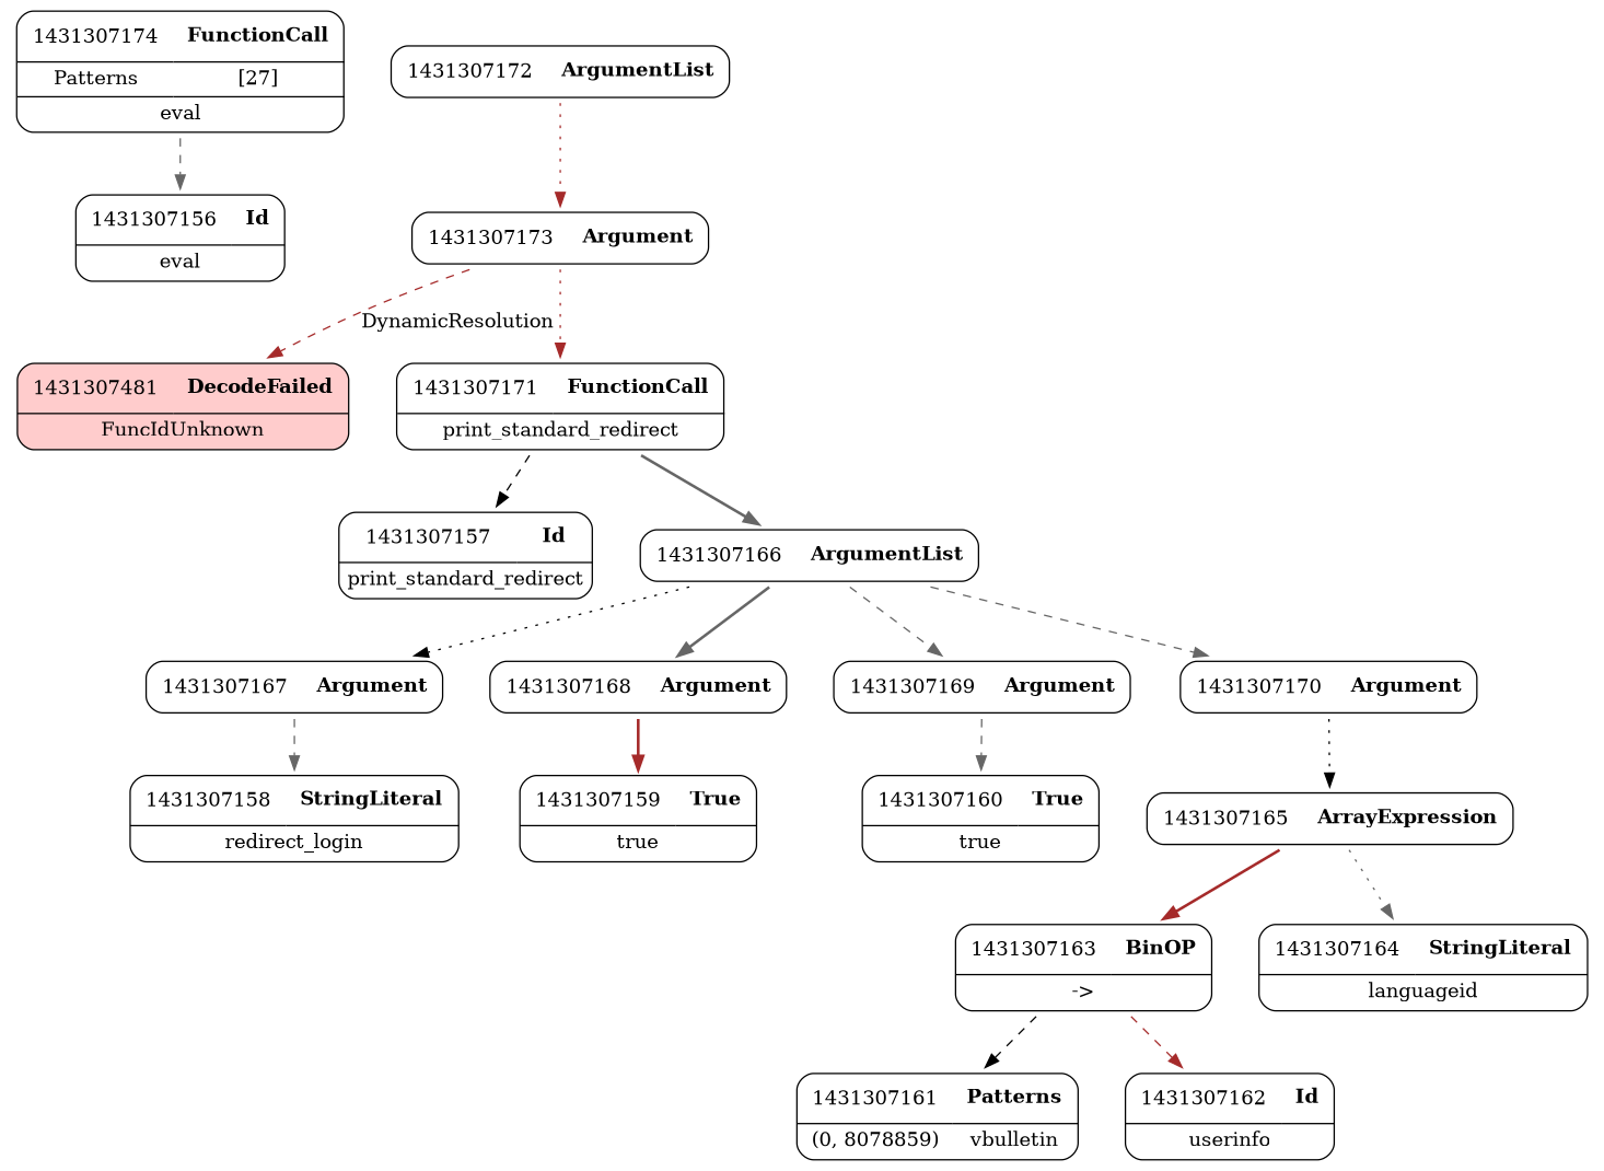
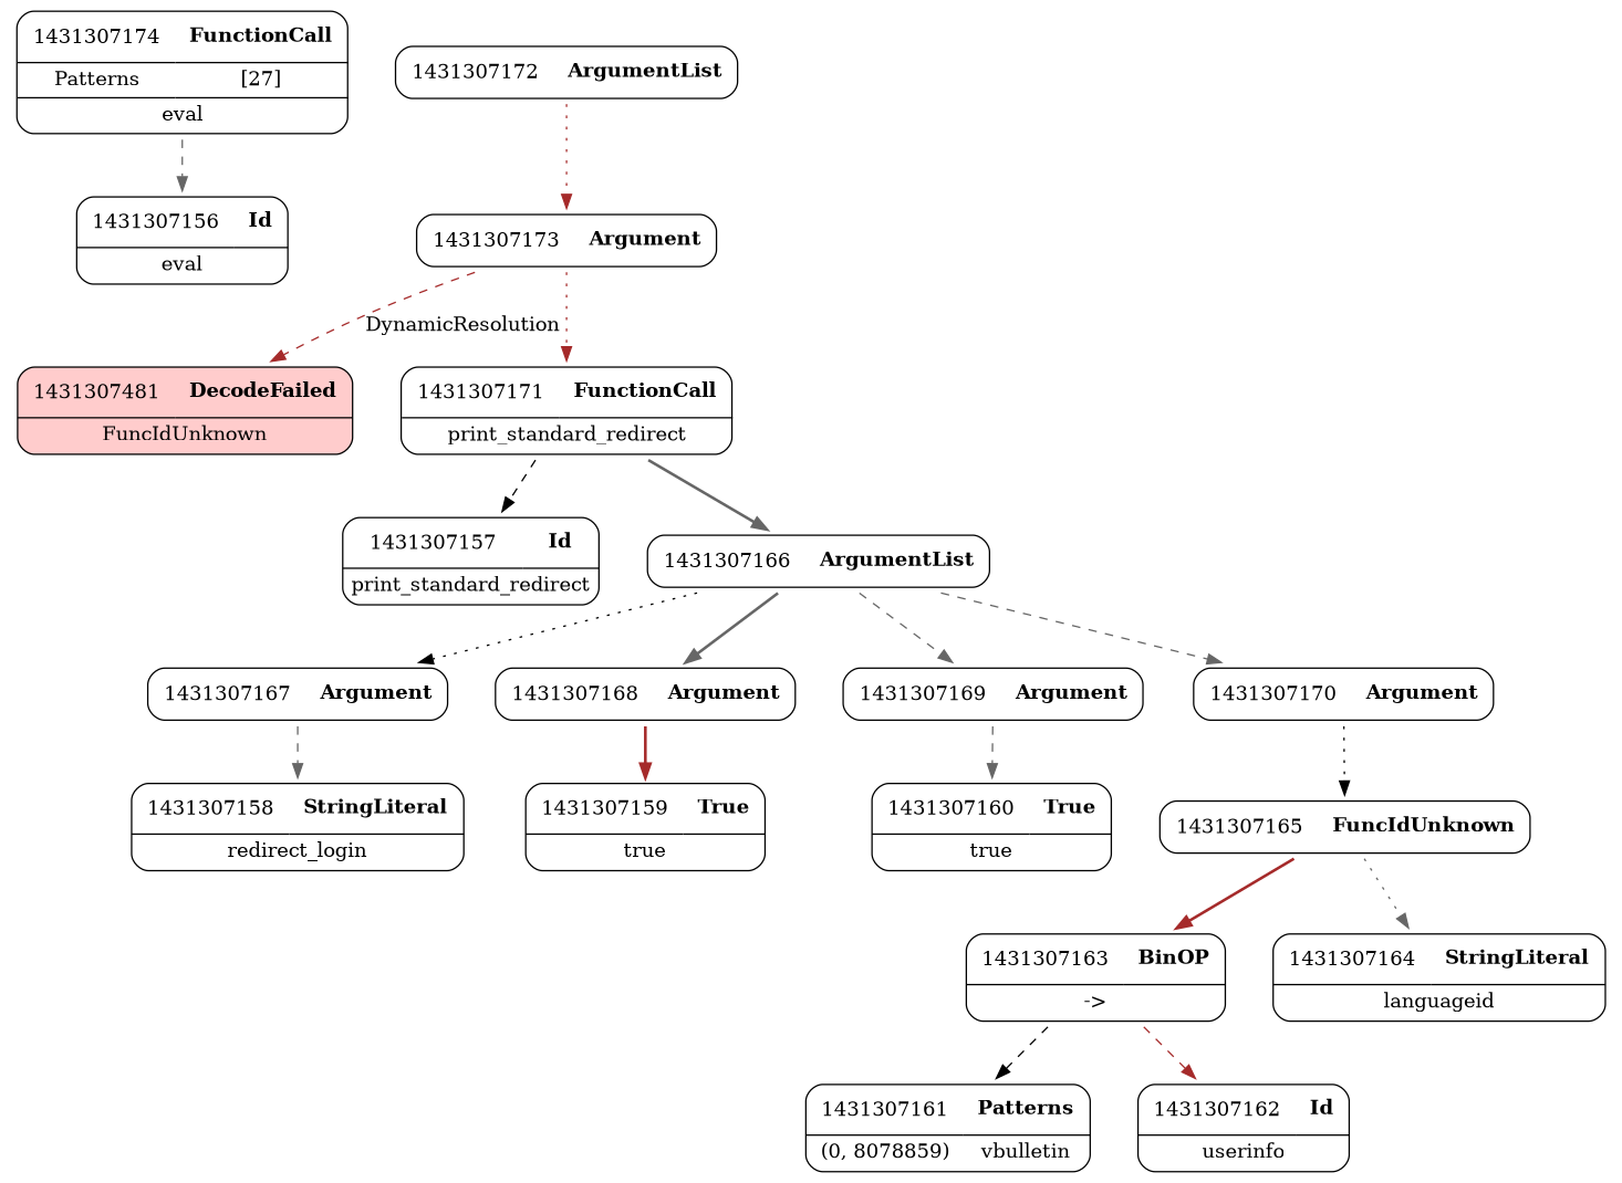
  digraph {
    node [shape=none]
    edge [color=gray40 style=dashed weight=2]
    n1 [label=<<TABLE border='1' cellspacing='0' cellpadding='10' style='rounded' ><TR><TD border='0'>1431307156</TD><TD border='0'><B>Id</B></TD></TR><HR/><TR><TD border='0' cellpadding='5' colspan='2'>eval</TD></TR></TABLE>>]
    n2 [label=<<TABLE border='1' cellspacing='0' cellpadding='10' style='rounded' ><TR><TD border='0'>1431307157</TD><TD border='0'><B>Id</B></TD></TR><HR/><TR><TD border='0' cellpadding='5' colspan='2'>print_standard_redirect</TD></TR></TABLE>>]
    n3 [label=<<TABLE border='1' cellspacing='0' cellpadding='10' style='rounded' ><TR><TD border='0'>1431307158</TD><TD border='0'><B>StringLiteral</B></TD></TR><HR/><TR><TD border='0' cellpadding='5' colspan='2'>redirect_login</TD></TR></TABLE>>]
    n4 [label=<<TABLE border='1' cellspacing='0' cellpadding='10' style='rounded' ><TR><TD border='0'>1431307159</TD><TD border='0'><B>True</B></TD></TR><HR/><TR><TD border='0' cellpadding='5' colspan='2'>true</TD></TR></TABLE>>]
    n5 [label=<<TABLE border='1' cellspacing='0' cellpadding='10' style='rounded' ><TR><TD border='0'>1431307160</TD><TD border='0'><B>True</B></TD></TR><HR/><TR><TD border='0' cellpadding='5' colspan='2'>true</TD></TR></TABLE>>]
    n6 [label=<<TABLE border='1' cellspacing='0' cellpadding='10' style='rounded' ><TR><TD border='0'>1431307161</TD><TD border='0'><B>Patterns</B></TD></TR><HR/><TR><TD border='0' cellpadding='5'>(0, 8078859)</TD><TD border='0' cellpadding='5'>vbulletin</TD></TR></TABLE>>]
    n7 [label=<<TABLE border='1' cellspacing='0' cellpadding='10' style='rounded' bgcolor='#FFCCCC' ><TR><TD border='0'>1431307481</TD><TD border='0'><B>DecodeFailed</B></TD></TR><HR/><TR><TD border='0' cellpadding='5' colspan='2'>FuncIdUnknown</TD></TR></TABLE>>]
    n8 [label=<<TABLE border='1' cellspacing='0' cellpadding='10' style='rounded' ><TR><TD border='0'>1431307162</TD><TD border='0'><B>Id</B></TD></TR><HR/><TR><TD border='0' cellpadding='5' colspan='2'>userinfo</TD></TR></TABLE>>]
    n9 [label=<<TABLE border='1' cellspacing='0' cellpadding='10' style='rounded' ><TR><TD border='0'>1431307163</TD><TD border='0'><B>BinOP</B></TD></TR><HR/><TR><TD border='0' cellpadding='5' colspan='2'>-&gt;</TD></TR></TABLE>>]
    n10 [label=<<TABLE border='1' cellspacing='0' cellpadding='10' style='rounded' ><TR><TD border='0'>1431307164</TD><TD border='0'><B>StringLiteral</B></TD></TR><HR/><TR><TD border='0' cellpadding='5' colspan='2'>languageid</TD></TR></TABLE>>]
-   n11 [label=<<TABLE border='1' cellspacing='0' cellpadding='10' style='rounded' ><TR><TD border='0'>1431307165</TD><TD border='0'><B>ArrayExpression</B></TD></TR></TABLE>>]
+   n11 [label=<<TABLE border='1' cellspacing='0' cellpadding='10' style='rounded' ><TR><TD border='0'>1431307165</TD><TD border='0'><B>FuncIdUnknown</B></TD></TR></TABLE>>]
    n12 [label=<<TABLE border='1' cellspacing='0' cellpadding='10' style='rounded' ><TR><TD border='0'>1431307166</TD><TD border='0'><B>ArgumentList</B></TD></TR></TABLE>>]
    n13 [label=<<TABLE border='1' cellspacing='0' cellpadding='10' style='rounded' ><TR><TD border='0'>1431307167</TD><TD border='0'><B>Argument</B></TD></TR></TABLE>>]
    n14 [label=<<TABLE border='1' cellspacing='0' cellpadding='10' style='rounded' ><TR><TD border='0'>1431307168</TD><TD border='0'><B>Argument</B></TD></TR></TABLE>>]
    n15 [label=<<TABLE border='1' cellspacing='0' cellpadding='10' style='rounded' ><TR><TD border='0'>1431307169</TD><TD border='0'><B>Argument</B></TD></TR></TABLE>>]
    n16 [label=<<TABLE border='1' cellspacing='0' cellpadding='10' style='rounded' ><TR><TD border='0'>1431307170</TD><TD border='0'><B>Argument</B></TD></TR></TABLE>>]
    n17 [label=<<TABLE border='1' cellspacing='0' cellpadding='10' style='rounded' ><TR><TD border='0'>1431307171</TD><TD border='0'><B>FunctionCall</B></TD></TR><HR/><TR><TD border='0' cellpadding='5' colspan='2'>print_standard_redirect</TD></TR></TABLE>>]
    n18 [label=<<TABLE border='1' cellspacing='0' cellpadding='10' style='rounded' ><TR><TD border='0'>1431307172</TD><TD border='0'><B>ArgumentList</B></TD></TR></TABLE>>]
    n19 [label=<<TABLE border='1' cellspacing='0' cellpadding='10' style='rounded' ><TR><TD border='0'>1431307173</TD><TD border='0'><B>Argument</B></TD></TR></TABLE>>]
    n20 [label=<<TABLE border='1' cellspacing='0' cellpadding='10' style='rounded' ><TR><TD border='0'>1431307174</TD><TD border='0'><B>FunctionCall</B></TD></TR><HR/><TR><TD border='0' cellpadding='5'>Patterns</TD><TD border='0' cellpadding='5'>[27]</TD></TR><HR/><TR><TD border='0' cellpadding='5' colspan='2'>eval</TD></TR></TABLE>>]
    n9 -> n6 [color=black]
    n9 -> n8 [color=brown]
    n11 -> n9 [color=brown style=bold]
    n11 -> n10 [style=dotted]
    n12 -> n13 [color=black style=dotted]
    n12 -> n14 [style=bold]
    n12 -> n15
    n12 -> n16
    n13 -> n3
    n14 -> n4 [color=brown style=bold]
    n15 -> n5
    n16 -> n11 [color=black style=dotted]
    n17 -> n2 [color=black]
    n17 -> n12 [style=bold]
    n18 -> n19 [color=brown style=dotted]
    n19 -> n7 [color=brown label=DynamicResolution weight=""]
    n19 -> n17 [color=brown style=dotted]
    n20 -> n1
  }
